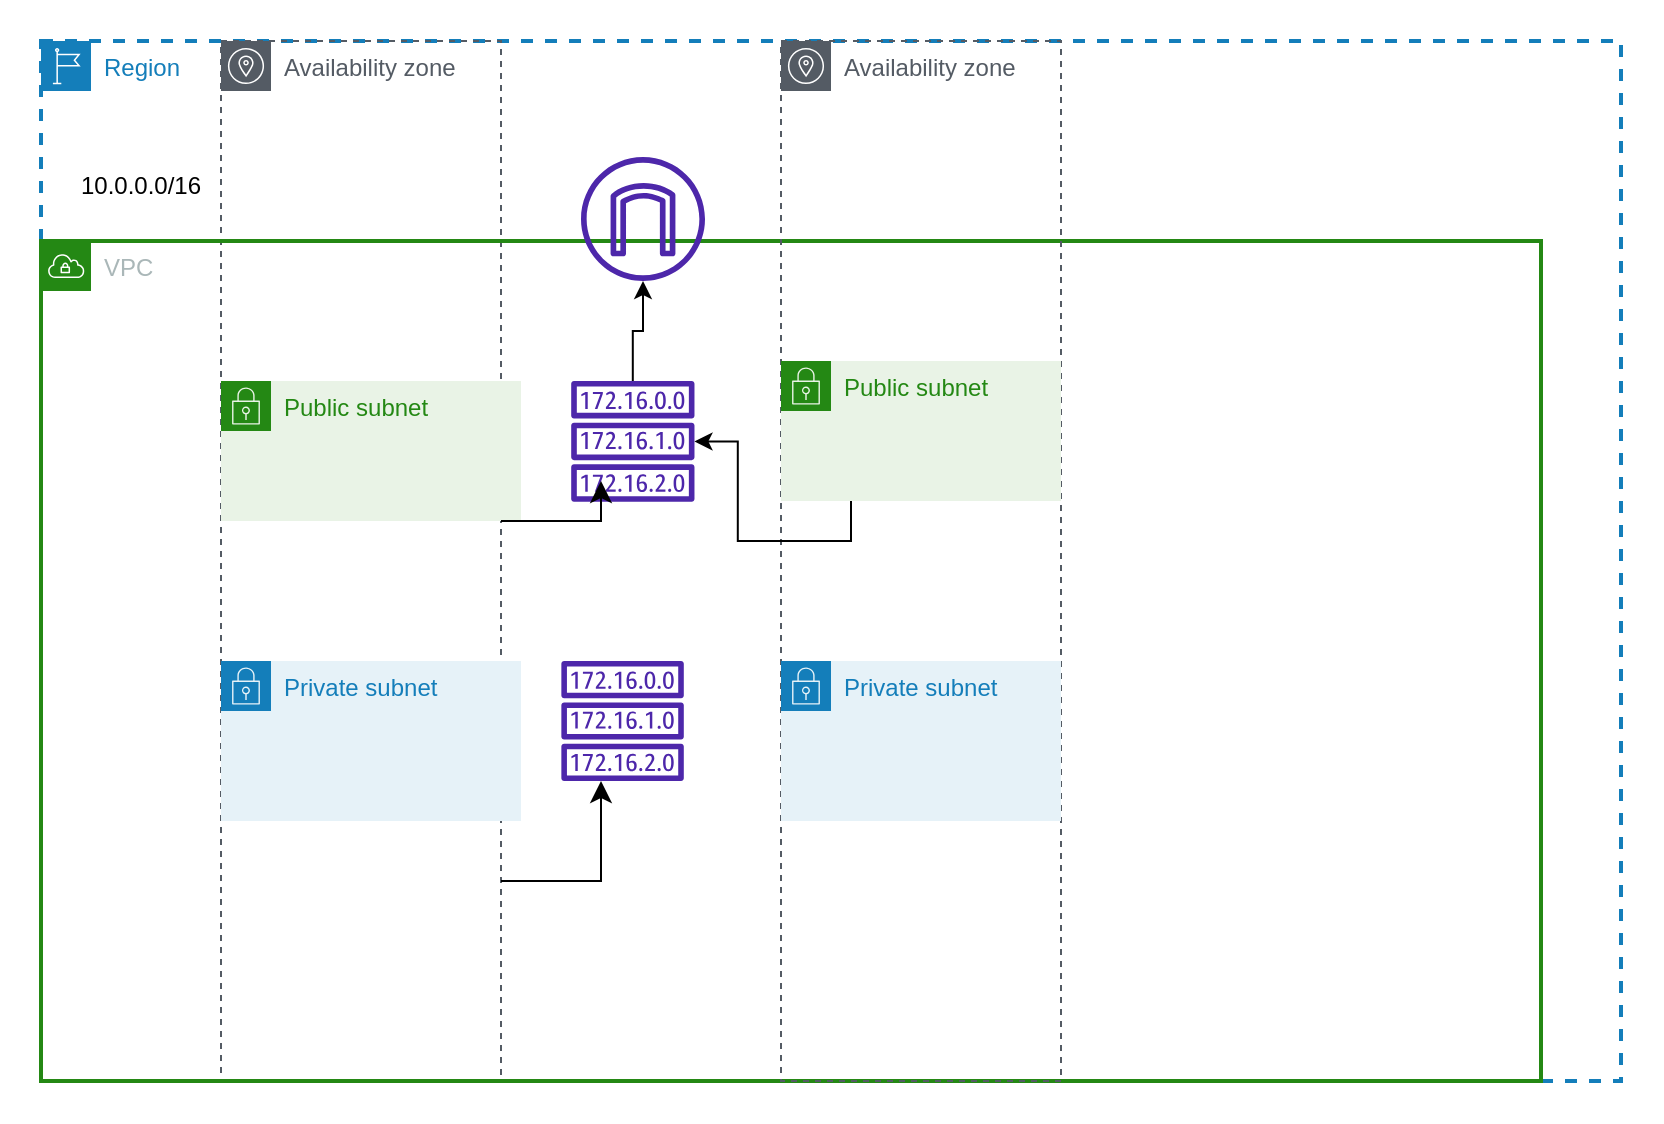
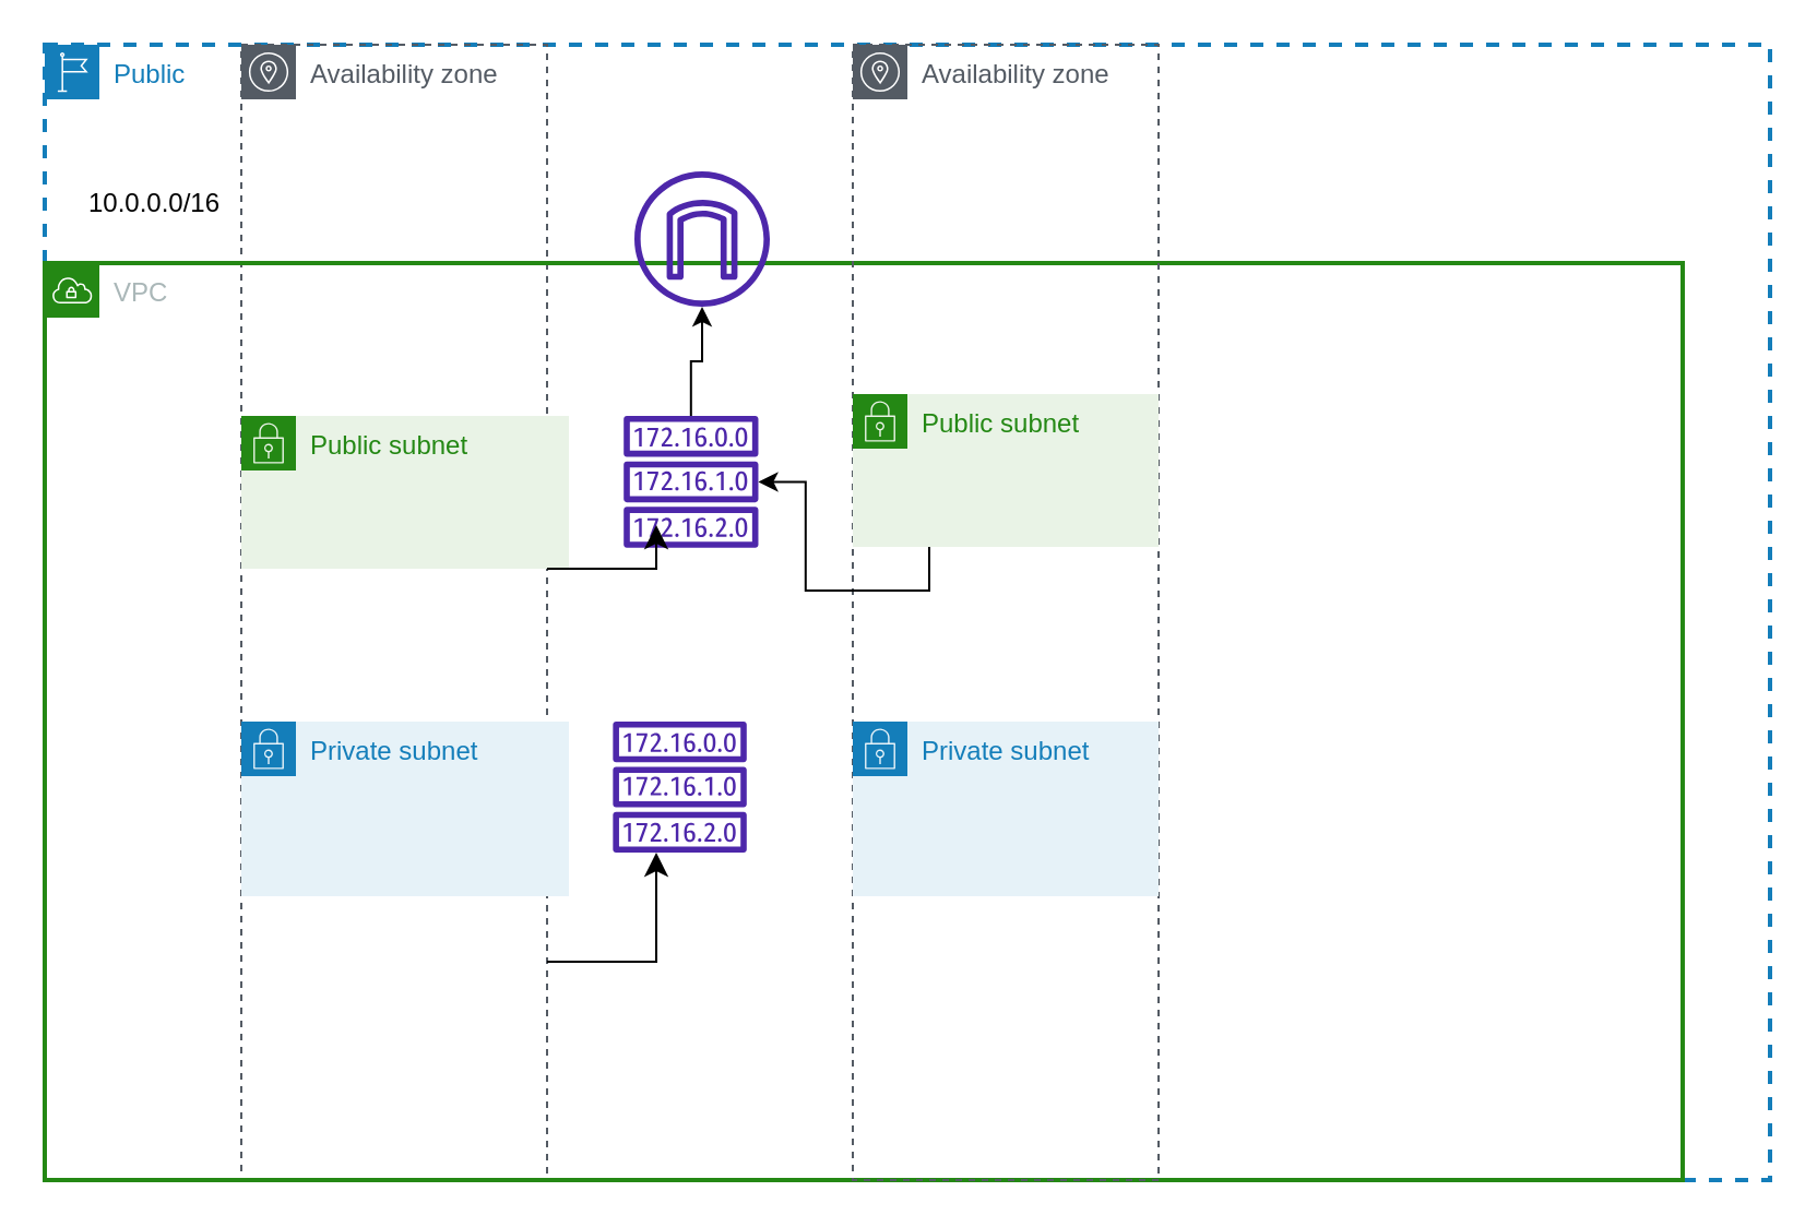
  <mxCell id="0" />
  <mxCell id="1" parent="0" />
- <mxCell id="2" value="Region" style="points=[[0,0],[0.25,0],[0.5,0],[0.75,0],[1,0],[1,0.25],[1,0.5],[1,0.75],[1,1],[0.75,1],[0.5,1],[0.25,1],[0,1],[0,0.75],[0,0.5],[0,0.25]];outlineConnect=0;gradientColor=none;html=1;whiteSpace=wrap;fontSize=12;fontStyle=0;container=1;pointerEvents=0;collapsible=0;recursiveResize=0;shape=mxgraph.aws4.group;grIcon=mxgraph.aws4.group_region;strokeColor=#147EBA;fillColor=none;verticalAlign=top;align=left;spacingLeft=30;fontColor=#147EBA;dashed=1;perimeterSpacing=2;strokeWidth=2;" vertex="1" parent="1"><mxGeometry x="20" y="20" width="790" height="520" as="geometry" /></mxCell>
+ <mxCell id="2" value="Public" style="points=[[0,0],[0.25,0],[0.5,0],[0.75,0],[1,0],[1,0.25],[1,0.5],[1,0.75],[1,1],[0.75,1],[0.5,1],[0.25,1],[0,1],[0,0.75],[0,0.5],[0,0.25]];outlineConnect=0;gradientColor=none;html=1;whiteSpace=wrap;fontSize=12;fontStyle=0;container=1;pointerEvents=0;collapsible=0;recursiveResize=0;shape=mxgraph.aws4.group;grIcon=mxgraph.aws4.group_region;strokeColor=#147EBA;fillColor=none;verticalAlign=top;align=left;spacingLeft=30;fontColor=#147EBA;dashed=1;perimeterSpacing=2;strokeWidth=2;" vertex="1" parent="1"><mxGeometry x="20" y="20" width="790" height="520" as="geometry" /></mxCell>
  <mxCell id="3" value="Availability zone" style="sketch=0;outlineConnect=0;gradientColor=none;html=1;whiteSpace=wrap;fontSize=12;fontStyle=0;shape=mxgraph.aws4.group;grIcon=mxgraph.aws4.group_availability_zone;strokeColor=#545B64;fillColor=none;verticalAlign=top;align=left;spacingLeft=30;fontColor=#545B64;dashed=1;strokeWidth=1;" vertex="1" parent="2"><mxGeometry x="90" width="140" height="520" as="geometry" /></mxCell>
  <mxCell id="4" value="VPC" style="points=[[0,0],[0.25,0],[0.5,0],[0.75,0],[1,0],[1,0.25],[1,0.5],[1,0.75],[1,1],[0.75,1],[0.5,1],[0.25,1],[0,1],[0,0.75],[0,0.5],[0,0.25]];outlineConnect=0;gradientColor=none;html=1;whiteSpace=wrap;fontSize=12;fontStyle=0;container=1;pointerEvents=0;collapsible=0;recursiveResize=0;shape=mxgraph.aws4.group;grIcon=mxgraph.aws4.group_vpc;strokeColor=#248814;fillColor=none;verticalAlign=top;align=left;spacingLeft=30;fontColor=#AAB7B8;dashed=0;shadow=0;perimeterSpacing=2;strokeWidth=2;" vertex="1" parent="2"><mxGeometry y="100" width="750" height="420" as="geometry" /></mxCell>
  <mxCell id="5" value="Public subnet" style="points=[[0,0],[0.25,0],[0.5,0],[0.75,0],[1,0],[1,0.25],[1,0.5],[1,0.75],[1,1],[0.75,1],[0.5,1],[0.25,1],[0,1],[0,0.75],[0,0.5],[0,0.25]];outlineConnect=0;gradientColor=none;html=1;whiteSpace=wrap;fontSize=12;fontStyle=0;container=1;pointerEvents=0;collapsible=0;recursiveResize=0;shape=mxgraph.aws4.group;grIcon=mxgraph.aws4.group_security_group;grStroke=0;strokeColor=#248814;fillColor=#E9F3E6;verticalAlign=top;align=left;spacingLeft=30;fontColor=#248814;dashed=0;" vertex="1" parent="4"><mxGeometry x="90" y="70" width="150" height="70" as="geometry" /></mxCell>
  <mxCell id="6" value="Private subnet" style="points=[[0,0],[0.25,0],[0.5,0],[0.75,0],[1,0],[1,0.25],[1,0.5],[1,0.75],[1,1],[0.75,1],[0.5,1],[0.25,1],[0,1],[0,0.75],[0,0.5],[0,0.25]];outlineConnect=0;gradientColor=none;html=1;whiteSpace=wrap;fontSize=12;fontStyle=0;container=1;pointerEvents=0;collapsible=0;recursiveResize=0;shape=mxgraph.aws4.group;grIcon=mxgraph.aws4.group_security_group;grStroke=0;strokeColor=#147EBA;fillColor=#E6F2F8;verticalAlign=top;align=left;spacingLeft=30;fontColor=#147EBA;dashed=0;" vertex="1" parent="4"><mxGeometry x="90" y="210" width="150" height="80" as="geometry" /></mxCell>
  <mxCell id="7" value="" style="sketch=0;outlineConnect=0;fontColor=#232F3E;gradientColor=none;fillColor=#4D27AA;strokeColor=none;dashed=0;verticalLabelPosition=bottom;verticalAlign=top;align=center;html=1;fontSize=12;fontStyle=0;aspect=fixed;pointerEvents=1;shape=mxgraph.aws4.route_table;" vertex="1" parent="4"><mxGeometry x="260" y="210" width="61.58" height="60" as="geometry" /></mxCell>
  <mxCell id="8" value="" style="sketch=0;outlineConnect=0;fontColor=#232F3E;gradientColor=none;fillColor=#4D27AA;strokeColor=none;dashed=0;verticalLabelPosition=bottom;verticalAlign=top;align=center;html=1;fontSize=12;fontStyle=0;aspect=fixed;pointerEvents=1;shape=mxgraph.aws4.route_table;" vertex="1" parent="4"><mxGeometry x="264.92" y="70" width="62" height="60.41" as="geometry" /></mxCell>
  <mxCell id="9" value="" style="edgeStyle=segmentEdgeStyle;endArrow=classic;html=1;curved=0;rounded=0;endSize=8;startSize=8;" edge="1" parent="4" source="3"><mxGeometry width="50" height="50" relative="1" as="geometry"><mxPoint x="230" y="170" as="sourcePoint" /><mxPoint x="280" y="120" as="targetPoint" /><Array as="points"><mxPoint x="280" y="140" /></Array></mxGeometry></mxCell>
  <mxCell id="10" value="" style="edgeStyle=segmentEdgeStyle;endArrow=classic;html=1;curved=0;rounded=0;endSize=8;startSize=8;" edge="1" parent="4" source="3"><mxGeometry width="50" height="50" relative="1" as="geometry"><mxPoint x="230" y="320" as="sourcePoint" /><mxPoint x="280" y="270" as="targetPoint" /><Array as="points"><mxPoint x="280" y="320" /></Array></mxGeometry></mxCell>
  <mxCell id="11" value="Availability zone" style="sketch=0;outlineConnect=0;gradientColor=none;html=1;whiteSpace=wrap;fontSize=12;fontStyle=0;shape=mxgraph.aws4.group;grIcon=mxgraph.aws4.group_availability_zone;strokeColor=#545B64;fillColor=none;verticalAlign=top;align=left;spacingLeft=30;fontColor=#545B64;dashed=1;strokeWidth=1;" vertex="1" parent="4"><mxGeometry x="370" y="-100" width="140" height="520" as="geometry" /></mxCell>
  <mxCell id="12" value="Private subnet" style="points=[[0,0],[0.25,0],[0.5,0],[0.75,0],[1,0],[1,0.25],[1,0.5],[1,0.75],[1,1],[0.75,1],[0.5,1],[0.25,1],[0,1],[0,0.75],[0,0.5],[0,0.25]];outlineConnect=0;gradientColor=none;html=1;whiteSpace=wrap;fontSize=12;fontStyle=0;container=1;pointerEvents=0;collapsible=0;recursiveResize=0;shape=mxgraph.aws4.group;grIcon=mxgraph.aws4.group_security_group;grStroke=0;strokeColor=#147EBA;fillColor=#E6F2F8;verticalAlign=top;align=left;spacingLeft=30;fontColor=#147EBA;dashed=0;" vertex="1" parent="4"><mxGeometry x="370" y="210" width="140" height="80" as="geometry" /></mxCell>
  <mxCell id="13" style="edgeStyle=orthogonalEdgeStyle;rounded=0;orthogonalLoop=1;jettySize=auto;html=1;exitX=0.25;exitY=1;exitDx=0;exitDy=0;" edge="1" parent="2" source="14" target="8"><mxGeometry relative="1" as="geometry" /></mxCell>
  <mxCell id="14" value="Public subnet" style="points=[[0,0],[0.25,0],[0.5,0],[0.75,0],[1,0],[1,0.25],[1,0.5],[1,0.75],[1,1],[0.75,1],[0.5,1],[0.25,1],[0,1],[0,0.75],[0,0.5],[0,0.25]];outlineConnect=0;gradientColor=none;html=1;whiteSpace=wrap;fontSize=12;fontStyle=0;container=1;pointerEvents=0;collapsible=0;recursiveResize=0;shape=mxgraph.aws4.group;grIcon=mxgraph.aws4.group_security_group;grStroke=0;strokeColor=#248814;fillColor=#E9F3E6;verticalAlign=top;align=left;spacingLeft=30;fontColor=#248814;dashed=0;" vertex="1" parent="2"><mxGeometry x="370" y="160" width="140" height="70" as="geometry" /></mxCell>
  <mxCell id="15" value="" style="sketch=0;outlineConnect=0;fontColor=#232F3E;gradientColor=none;fillColor=#4D27AA;strokeColor=none;dashed=0;verticalLabelPosition=bottom;verticalAlign=top;align=center;html=1;fontSize=12;fontStyle=0;aspect=fixed;pointerEvents=1;shape=mxgraph.aws4.internet_gateway;" vertex="1" parent="2"><mxGeometry x="270" y="58" width="62" height="62" as="geometry" /></mxCell>
  <mxCell id="16" style="edgeStyle=orthogonalEdgeStyle;rounded=0;orthogonalLoop=1;jettySize=auto;html=1;" edge="1" parent="2" source="8" target="15"><mxGeometry relative="1" as="geometry" /></mxCell>
  <mxCell id="17" value="10.0.0.0/16" style="text;html=1;align=center;verticalAlign=middle;resizable=0;points=[];autosize=1;strokeColor=none;fillColor=none;" vertex="1" parent="1"><mxGeometry x="30" y="78" width="80" height="30" as="geometry" /></mxCell>
